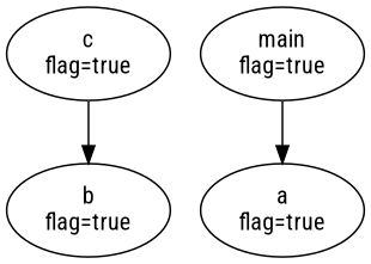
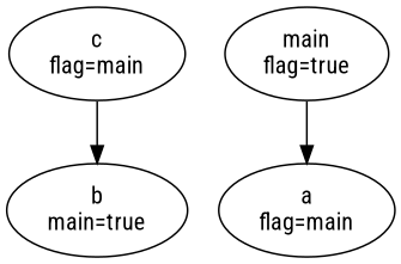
  digraph {
    fontname="Roboto Condensed"
    node [fontname="Roboto Condensed"]
    edge [fontname="Roboto Condensed"]
-   n1 [label="b\nflag=true"]
-   n2 [label="c\nflag=true"]
-   n3 [label="a\nflag=true"]
+   n1 [label="b\nmain=true"]
+   n2 [label="c\nflag=main"]
+   n3 [label="a\nflag=main"]
    n4 [label="main\nflag=true"]
    n2 -> n1
    n4 -> n3
  }
